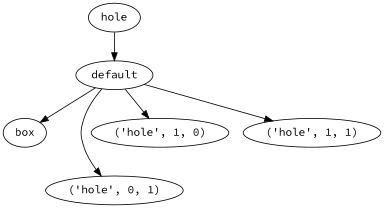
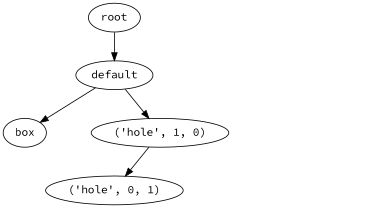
  digraph {
    fontname="Source Code Pro"
    node [fontname="Source Code Pro"]
    edge [fontname="Source Code Pro"]
-   n1 [label=hole]
+   n1 [label=root]
    n2 [label=default]
    n3 [label=box]
    n4 [label="\('hole',\ 0,\ 1\)"]
    n5 [label="\('hole',\ 1,\ 0\)"]
-   n6 [label="\('hole',\ 1,\ 1\)"]
    n1 -> n2
    n2 -> n3
-   n2 -> n4
+   n5 -> n4
    n2 -> n5
-   n2 -> n6
  }
